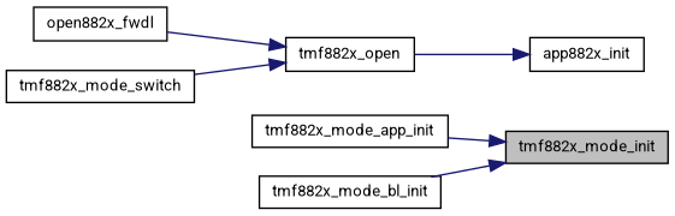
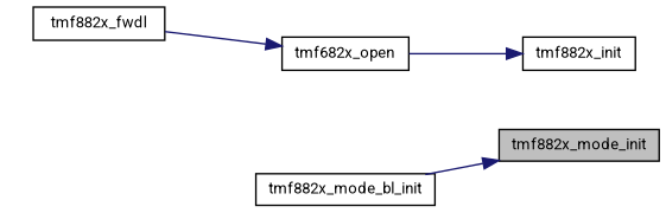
  digraph {
    fontname=Roboto
    rankdir=RL
    node [color=black fillcolor=white fontname=Roboto fontsize=10 shape=record style=filled]
    edge [color=midnightblue dir=back fontname=Roboto fontsize=10 labelfontname=Helvetica labelfontsize=10 style=solid]
    n1 [fillcolor=grey75 fontcolor=black height=0.2 label=tmf882x_mode_init width=0.4]
-   n2 [height=0.2 label=tmf882x_mode_app_init width=0.4]
    n3 [height=0.2 label=tmf882x_mode_bl_init width=0.4]
-   n4 [height=0.2 label=app882x_init width=0.4]
-   n5 [height=0.2 label=tmf882x_open width=0.4]
-   n6 [height=0.2 label=open882x_fwdl width=0.4]
-   n7 [height=0.2 label=tmf882x_mode_switch width=0.4]
-   n1 -> n2
+   n4 [height=0.2 label=tmf882x_init width=0.4]
+   n5 [height=0.2 label=tmf682x_open width=0.4]
+   n6 [height=0.2 label=tmf882x_fwdl width=0.4]
    n1 -> n3
    n4 -> n5
    n5 -> n6
-   n5 -> n7
  }
